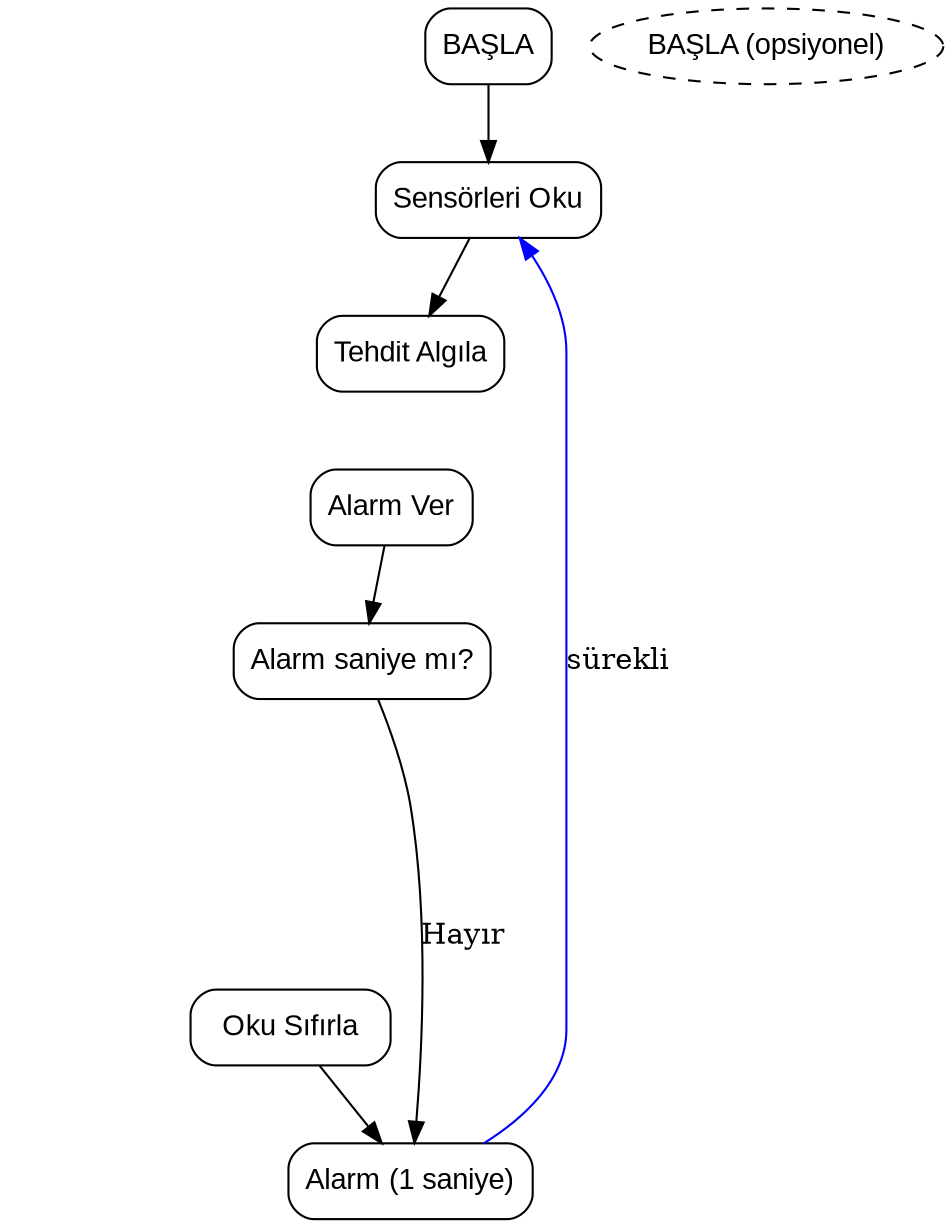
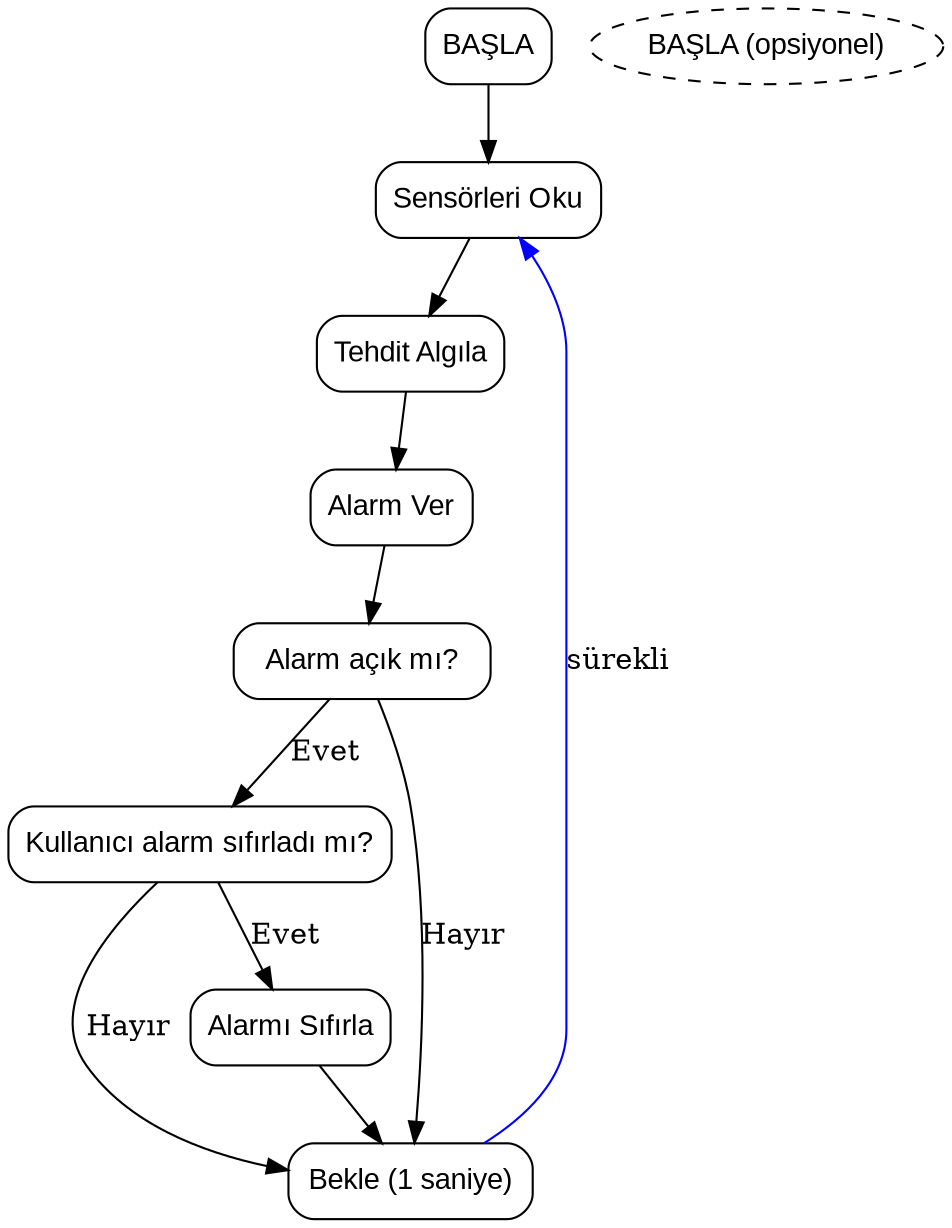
  digraph {
    rankdir=TB
    node [fontname=Arial shape=rectangle style=rounded]
    n1 [label="BAŞLA"]
    n2 [label="Sensörleri Oku"]
    n3 [label="Tehdit Algıla"]
    n4 [label="Alarm Ver"]
-   n5 [label="Alarm saniye mı?"]
-   n7 [label="Alarm (1 saniye)"]
-   n8 [label="Oku Sıfırla"]
+   n5 [label="Alarm açık mı?"]
+   n6 [label="Kullanıcı alarm sıfırladı mı?"]
+   n7 [label="Bekle (1 saniye)"]
+   n8 [label="Alarmı Sıfırla"]
    n9 [label="BAŞLA (opsiyonel)" shape=ellipse style=dashed]
    n1 -> n2
    n2 -> n3
+   n3 -> n4
    n4 -> n5
+   n5 -> n6 [label=Evet]
    n5 -> n7 [label="Hayır"]
+   n6 -> n7 [label="Hayır"]
+   n6 -> n8 [label=Evet]
    n7 -> n2 [color=blue label="sürekli"]
    n8 -> n7
  }
